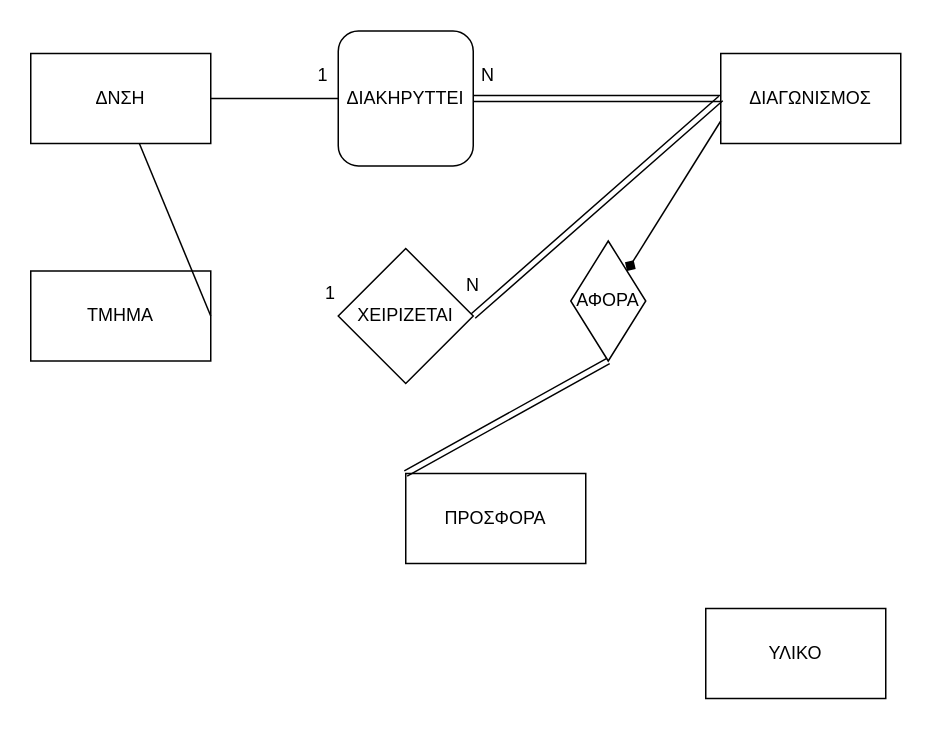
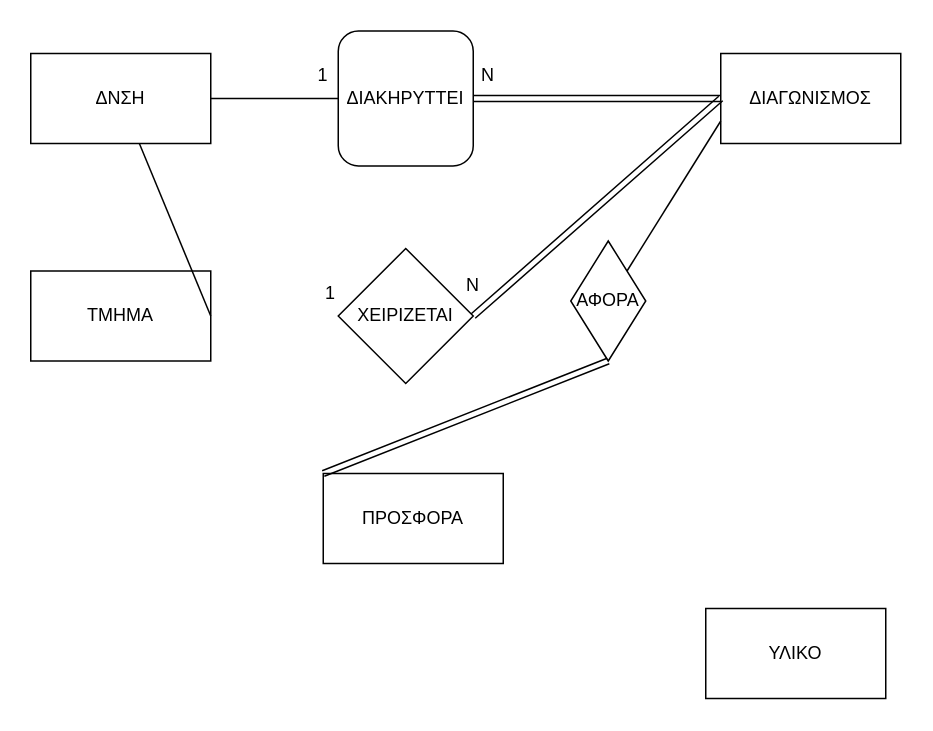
  <mxCell id="0" />
  <mxCell id="1" parent="0" />
  <mxCell id="2" value="ΔΝΣΗ" style="rounded=0;whiteSpace=wrap;html=1;" vertex="1" parent="1"><mxGeometry x="20" y="35" width="120" height="60" as="geometry" /></mxCell>
  <mxCell id="3" value="ΔΙΑΓΩΝΙΣΜΟΣ" style="rounded=0;whiteSpace=wrap;html=1;" vertex="1" parent="1"><mxGeometry x="480" y="35" width="120" height="60" as="geometry" /></mxCell>
- <mxCell id="4" value="ΠΡΟΣΦΟΡΑ" style="rounded=0;whiteSpace=wrap;html=1;" vertex="1" parent="1"><mxGeometry x="270" y="315" width="120" height="60" as="geometry" /></mxCell>
+ <mxCell id="4" value="ΠΡΟΣΦΟΡΑ" style="rounded=0;whiteSpace=wrap;html=1;" vertex="1" parent="1"><mxGeometry x="215" y="315" width="120" height="60" as="geometry" /></mxCell>
  <mxCell id="5" value="ΤΜΗΜΑ" style="rounded=0;whiteSpace=wrap;html=1;" vertex="1" parent="1"><mxGeometry x="20" y="180" width="120" height="60" as="geometry" /></mxCell>
  <mxCell id="6" value="ΥΛΙΚΟ" style="rounded=0;whiteSpace=wrap;html=1;" vertex="1" parent="1"><mxGeometry x="470" y="405" width="120" height="60" as="geometry" /></mxCell>
  <mxCell id="7" value="ΔΙΑΚΗΡΥΤΤΕΙ" style="whiteSpace=wrap;html=1;rounded=1;" vertex="1" parent="1"><mxGeometry x="225" y="20" width="90" height="90" as="geometry" /></mxCell>
  <mxCell id="8" value="" style="shape=link;html=1;rounded=0;exitX=1;exitY=0.5;exitDx=0;exitDy=0;entryX=0;entryY=0.5;entryDx=0;entryDy=0;" edge="1" parent="1" source="7" target="3"><mxGeometry width="100" relative="1" as="geometry"><mxPoint x="260" y="295" as="sourcePoint" /><mxPoint x="360" y="295" as="targetPoint" /><Array as="points" /></mxGeometry></mxCell>
  <mxCell id="9" value="" style="endArrow=none;html=1;rounded=0;exitX=1;exitY=0.5;exitDx=0;exitDy=0;entryX=0;entryY=0.5;entryDx=0;entryDy=0;" edge="1" parent="1" source="2" target="7"><mxGeometry width="50" height="50" relative="1" as="geometry"><mxPoint x="290" y="315" as="sourcePoint" /><mxPoint x="340" y="265" as="targetPoint" /><Array as="points"><mxPoint x="190" y="65" /></Array></mxGeometry></mxCell>
  <mxCell id="10" value="Ν" style="text;strokeColor=none;align=center;fillColor=none;html=1;verticalAlign=middle;whiteSpace=wrap;rounded=0;" vertex="1" parent="1"><mxGeometry x="315" y="35" width="20" height="30" as="geometry" /></mxCell>
  <mxCell id="11" value="1" style="text;strokeColor=none;align=center;fillColor=none;html=1;verticalAlign=middle;whiteSpace=wrap;rounded=0;" vertex="1" parent="1"><mxGeometry x="205" y="35" width="20" height="30" as="geometry" /></mxCell>
  <mxCell id="12" value="ΧΕΙΡΙΖΕΤΑΙ" style="rhombus;whiteSpace=wrap;html=1;" vertex="1" parent="1"><mxGeometry x="225" y="165" width="90" height="90" as="geometry" /></mxCell>
  <mxCell id="13" value="" style="shape=link;html=1;rounded=0;entryX=0;entryY=0.5;entryDx=0;entryDy=0;exitX=1;exitY=0.5;exitDx=0;exitDy=0;" edge="1" parent="1" source="12" target="3"><mxGeometry width="100" relative="1" as="geometry"><mxPoint x="310" y="210" as="sourcePoint" /><mxPoint x="360" y="295" as="targetPoint" /></mxGeometry></mxCell>
  <mxCell id="14" value="" style="endArrow=none;html=1;rounded=0;exitX=1;exitY=0.5;exitDx=0;exitDy=0;" edge="1" parent="1" source="5" target="2"><mxGeometry width="50" height="50" relative="1" as="geometry"><mxPoint x="290" y="315" as="sourcePoint" /><mxPoint x="340" y="265" as="targetPoint" /></mxGeometry></mxCell>
  <mxCell id="15" value="1" style="text;strokeColor=none;align=center;fillColor=none;html=1;verticalAlign=middle;whiteSpace=wrap;rounded=0;" vertex="1" parent="1"><mxGeometry x="210" y="180" width="20" height="30" as="geometry" /></mxCell>
  <mxCell id="16" value="Ν" style="text;strokeColor=none;align=center;fillColor=none;html=1;verticalAlign=middle;whiteSpace=wrap;rounded=0;" vertex="1" parent="1"><mxGeometry x="305" y="175" width="20" height="30" as="geometry" /></mxCell>
  <mxCell id="17" value="ΑΦΟΡΑ" style="rhombus;whiteSpace=wrap;html=1;" vertex="1" parent="1"><mxGeometry x="380" y="160" width="50" height="80" as="geometry" /></mxCell>
  <mxCell id="18" value="" style="shape=link;html=1;rounded=0;entryX=0;entryY=0;entryDx=0;entryDy=0;exitX=0.5;exitY=1;exitDx=0;exitDy=0;" edge="1" parent="1" source="17" target="4"><mxGeometry width="100" relative="1" as="geometry"><mxPoint x="260" y="295" as="sourcePoint" /><mxPoint x="360" y="295" as="targetPoint" /><Array as="points" /></mxGeometry></mxCell>
- <mxCell id="19" value="" style="endArrow=diamond;html=1;rounded=0;exitX=0;exitY=0.75;exitDx=0;exitDy=0;" edge="1" parent="1" source="3" target="17"><mxGeometry width="50" height="50" relative="1" as="geometry"><mxPoint x="290" y="315" as="sourcePoint" /><mxPoint x="450" y="135" as="targetPoint" /><Array as="points" /></mxGeometry></mxCell>
+ <mxCell id="19" value="" style="endArrow=none;html=1;rounded=0;exitX=0;exitY=0.75;exitDx=0;exitDy=0;" edge="1" parent="1" source="3" target="17"><mxGeometry width="50" height="50" relative="1" as="geometry"><mxPoint x="290" y="315" as="sourcePoint" /><mxPoint x="450" y="135" as="targetPoint" /><Array as="points" /></mxGeometry></mxCell>
